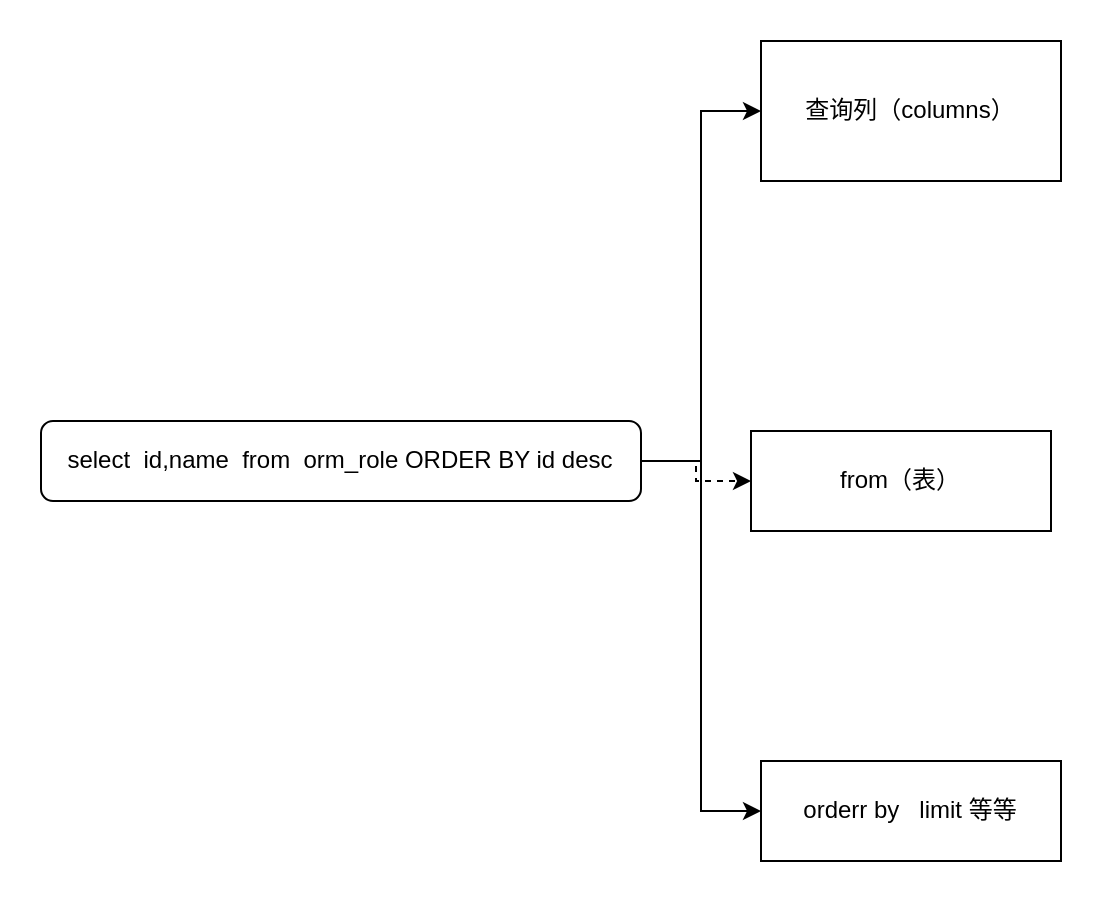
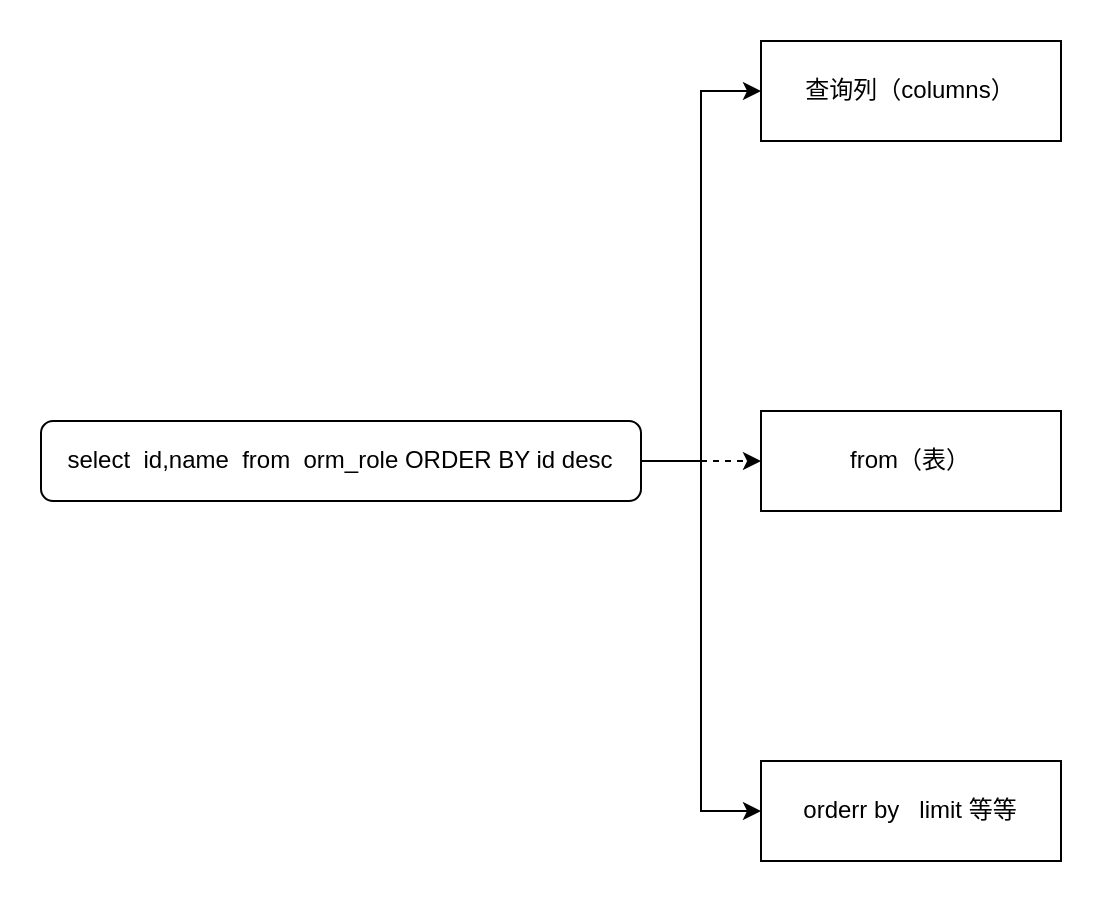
  <mxCell id="0" />
  <mxCell id="1" parent="0" />
  <mxCell id="2" style="edgeStyle=orthogonalEdgeStyle;rounded=0;orthogonalLoop=1;jettySize=auto;html=1;entryX=0;entryY=0.5;entryDx=0;entryDy=0;dashed=1;" parent="1" source="5" target="7" edge="1"><mxGeometry relative="1" as="geometry" /></mxCell>
  <mxCell id="3" style="edgeStyle=orthogonalEdgeStyle;rounded=0;orthogonalLoop=1;jettySize=auto;html=1;entryX=0;entryY=0.5;entryDx=0;entryDy=0;" parent="1" source="5" target="8" edge="1"><mxGeometry relative="1" as="geometry" /></mxCell>
  <mxCell id="4" style="edgeStyle=orthogonalEdgeStyle;rounded=0;orthogonalLoop=1;jettySize=auto;html=1;entryX=0;entryY=0.5;entryDx=0;entryDy=0;" parent="1" source="5" target="6" edge="1"><mxGeometry relative="1" as="geometry" /></mxCell>
  <mxCell id="5" value="select&amp;nbsp; id,name&amp;nbsp; from&amp;nbsp; orm_role &#09;ORDER BY id desc" style="rounded=1;whiteSpace=wrap;html=1;fontSize=12;glass=0;strokeWidth=1;shadow=0;" parent="1" vertex="1"><mxGeometry x="20" y="210" width="300" height="40" as="geometry" /></mxCell>
- <mxCell id="6" value="查询列（columns）" style="rounded=0;whiteSpace=wrap;html=1;" parent="1" vertex="1"><mxGeometry x="380" y="20" width="150" height="70" as="geometry" /></mxCell>
- <mxCell id="7" value="from（表）" style="rounded=0;whiteSpace=wrap;html=1;" parent="1" vertex="1"><mxGeometry x="375" y="215" width="150" height="50" as="geometry" /></mxCell>
+ <mxCell id="6" value="查询列（columns）" style="rounded=0;whiteSpace=wrap;html=1;" parent="1" vertex="1"><mxGeometry x="380" y="20" width="150" height="50" as="geometry" /></mxCell>
+ <mxCell id="7" value="from（表）" style="rounded=0;whiteSpace=wrap;html=1;" parent="1" vertex="1"><mxGeometry x="380" y="205" width="150" height="50" as="geometry" /></mxCell>
  <mxCell id="8" value="orderr by&amp;nbsp; &amp;nbsp;limit 等等" style="rounded=0;whiteSpace=wrap;html=1;" parent="1" vertex="1"><mxGeometry x="380" y="380" width="150" height="50" as="geometry" /></mxCell>
